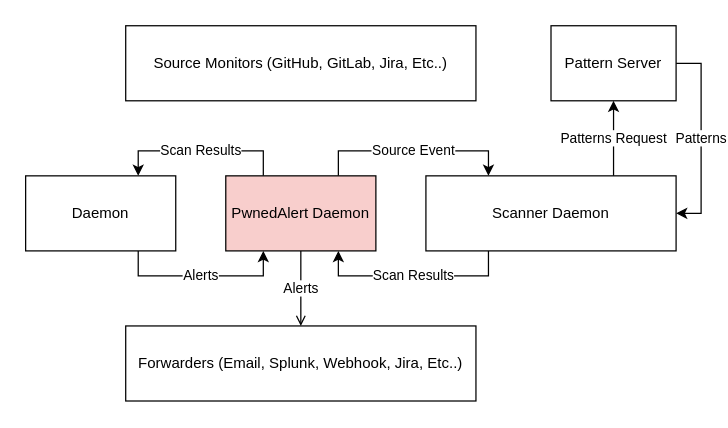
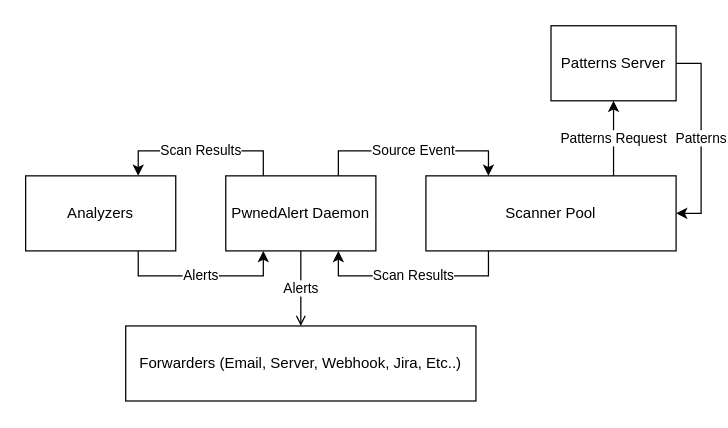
  <mxCell id="0" />
  <mxCell id="1" parent="0" />
- <mxCell id="2" value="Source Monitors (GitHub, GitLab, Jira, Etc..)" style="rounded=0;whiteSpace=wrap;html=1;" parent="1" vertex="1"><mxGeometry x="100" y="20" width="280" height="60" as="geometry" /></mxCell>
  <mxCell id="3" value="Source Event" style="edgeStyle=orthogonalEdgeStyle;rounded=0;orthogonalLoop=1;jettySize=auto;html=1;exitX=0.75;exitY=0;exitDx=0;exitDy=0;entryX=0.25;entryY=0;entryDx=0;entryDy=0;" parent="1" source="6" target="11" edge="1"><mxGeometry relative="1" as="geometry" /></mxCell>
  <mxCell id="4" value="Scan Results" style="edgeStyle=orthogonalEdgeStyle;rounded=0;orthogonalLoop=1;jettySize=auto;html=1;exitX=0.25;exitY=0;exitDx=0;exitDy=0;entryX=0.75;entryY=0;entryDx=0;entryDy=0;" parent="1" source="6" target="13" edge="1"><mxGeometry relative="1" as="geometry" /></mxCell>
  <mxCell id="5" value="Alerts" style="edgeStyle=orthogonalEdgeStyle;rounded=0;orthogonalLoop=1;jettySize=auto;html=1;exitX=0.5;exitY=1;exitDx=0;exitDy=0;entryX=0.5;entryY=0;entryDx=0;entryDy=0;endArrow=open;" parent="1" source="6" target="14" edge="1"><mxGeometry relative="1" as="geometry" /></mxCell>
- <mxCell id="6" value="PwnedAlert Daemon" style="rounded=0;whiteSpace=wrap;html=1;fillColor=#f8cecc;" parent="1" vertex="1"><mxGeometry x="180" y="140" width="120" height="60" as="geometry" /></mxCell>
+ <mxCell id="6" value="PwnedAlert Daemon" style="rounded=0;whiteSpace=wrap;html=1;" parent="1" vertex="1"><mxGeometry x="180" y="140" width="120" height="60" as="geometry" /></mxCell>
  <mxCell id="7" value="Patterns" style="edgeStyle=orthogonalEdgeStyle;rounded=0;orthogonalLoop=1;jettySize=auto;html=1;exitX=1;exitY=0.5;exitDx=0;exitDy=0;entryX=1;entryY=0.5;entryDx=0;entryDy=0;" parent="1" source="8" target="11" edge="1"><mxGeometry relative="1" as="geometry" /></mxCell>
- <mxCell id="8" value="Pattern Server" style="rounded=0;whiteSpace=wrap;html=1;" parent="1" vertex="1"><mxGeometry x="440" y="20" width="100" height="60" as="geometry" /></mxCell>
+ <mxCell id="8" value="Patterns Server" style="rounded=0;whiteSpace=wrap;html=1;" parent="1" vertex="1"><mxGeometry x="440" y="20" width="100" height="60" as="geometry" /></mxCell>
  <mxCell id="9" value="Scan Results" style="edgeStyle=orthogonalEdgeStyle;rounded=0;orthogonalLoop=1;jettySize=auto;html=1;exitX=0.25;exitY=1;exitDx=0;exitDy=0;entryX=0.75;entryY=1;entryDx=0;entryDy=0;" parent="1" source="11" target="6" edge="1"><mxGeometry relative="1" as="geometry" /></mxCell>
  <mxCell id="10" value="Patterns Request" style="edgeStyle=orthogonalEdgeStyle;rounded=0;orthogonalLoop=1;jettySize=auto;html=1;exitX=0.75;exitY=0;exitDx=0;exitDy=0;entryX=0.5;entryY=1;entryDx=0;entryDy=0;" parent="1" source="11" target="8" edge="1"><mxGeometry relative="1" as="geometry" /></mxCell>
- <mxCell id="11" value="Scanner Daemon" style="rounded=0;whiteSpace=wrap;html=1;" parent="1" vertex="1"><mxGeometry x="340" y="140" width="200" height="60" as="geometry" /></mxCell>
+ <mxCell id="11" value="Scanner Pool" style="rounded=0;whiteSpace=wrap;html=1;" parent="1" vertex="1"><mxGeometry x="340" y="140" width="200" height="60" as="geometry" /></mxCell>
  <mxCell id="12" value="Alerts" style="edgeStyle=orthogonalEdgeStyle;rounded=0;orthogonalLoop=1;jettySize=auto;html=1;exitX=0.75;exitY=1;exitDx=0;exitDy=0;entryX=0.25;entryY=1;entryDx=0;entryDy=0;" parent="1" source="13" target="6" edge="1"><mxGeometry relative="1" as="geometry" /></mxCell>
- <mxCell id="13" value="Daemon" style="rounded=0;whiteSpace=wrap;html=1;" parent="1" vertex="1"><mxGeometry x="20" y="140" width="120" height="60" as="geometry" /></mxCell>
- <mxCell id="14" value="Forwarders (Email, Splunk, Webhook, Jira, Etc..)" style="rounded=0;whiteSpace=wrap;html=1;" parent="1" vertex="1"><mxGeometry x="100" y="260" width="280" height="60" as="geometry" /></mxCell>
+ <mxCell id="13" value="Analyzers" style="rounded=0;whiteSpace=wrap;html=1;" parent="1" vertex="1"><mxGeometry x="20" y="140" width="120" height="60" as="geometry" /></mxCell>
+ <mxCell id="14" value="Forwarders (Email, Server, Webhook, Jira, Etc..)" style="rounded=0;whiteSpace=wrap;html=1;" parent="1" vertex="1"><mxGeometry x="100" y="260" width="280" height="60" as="geometry" /></mxCell>
